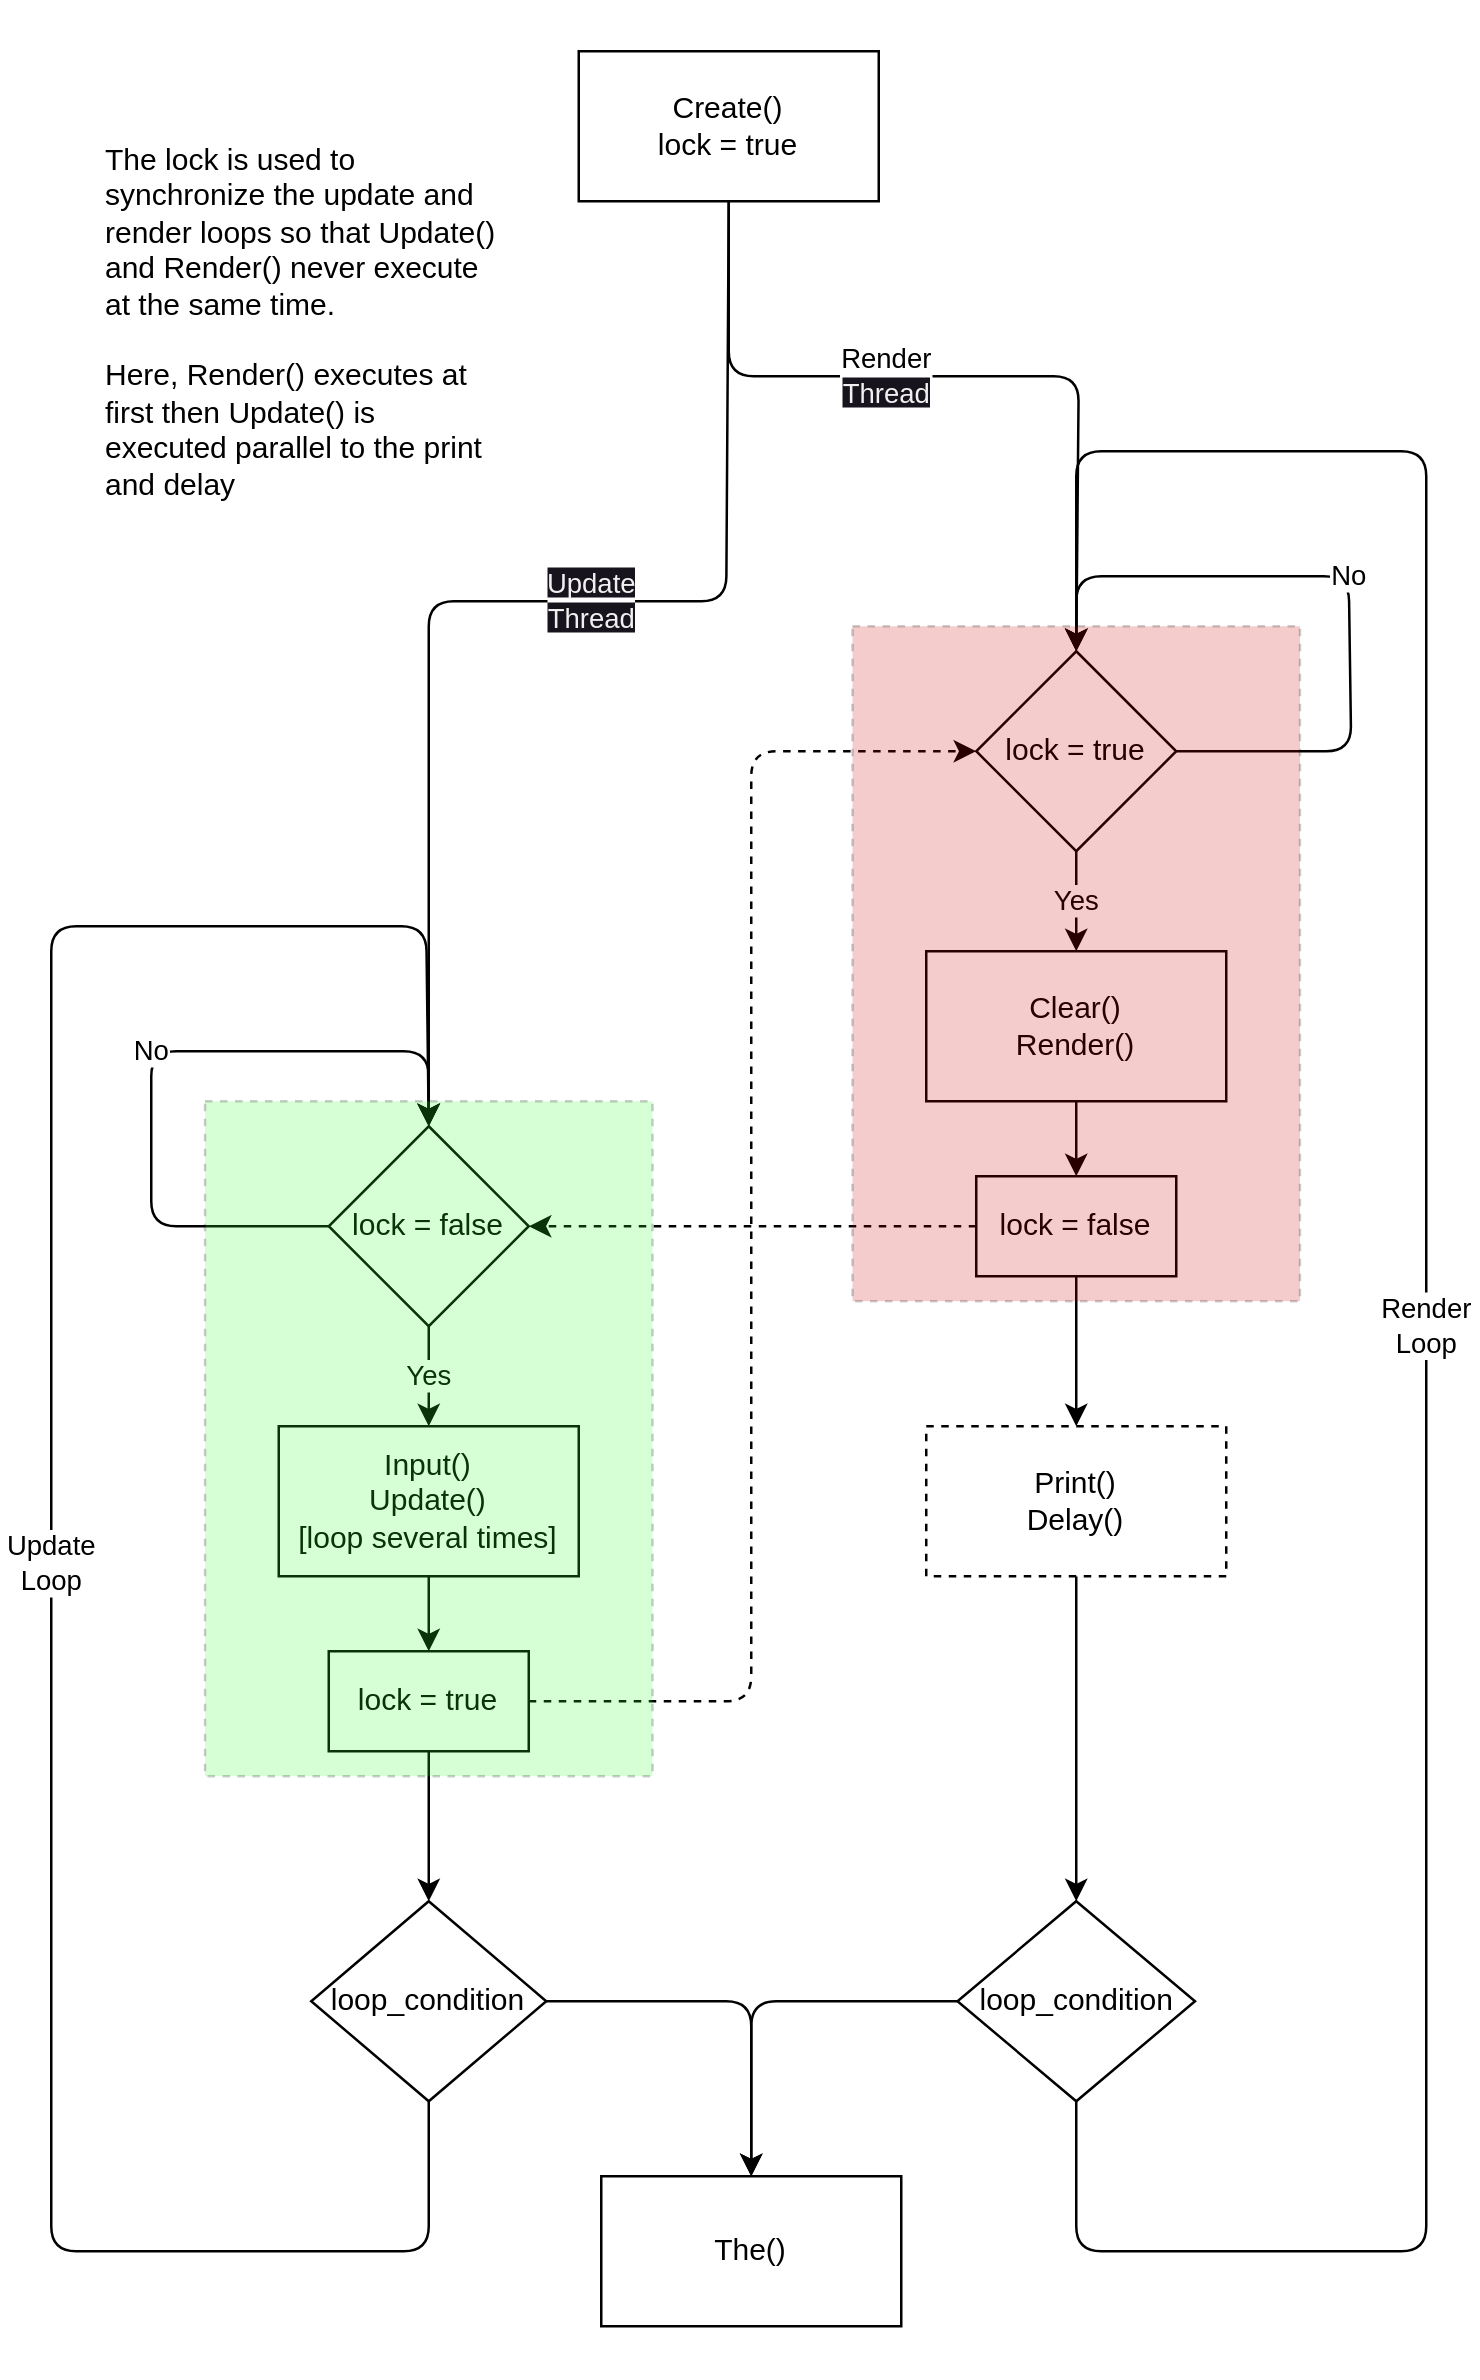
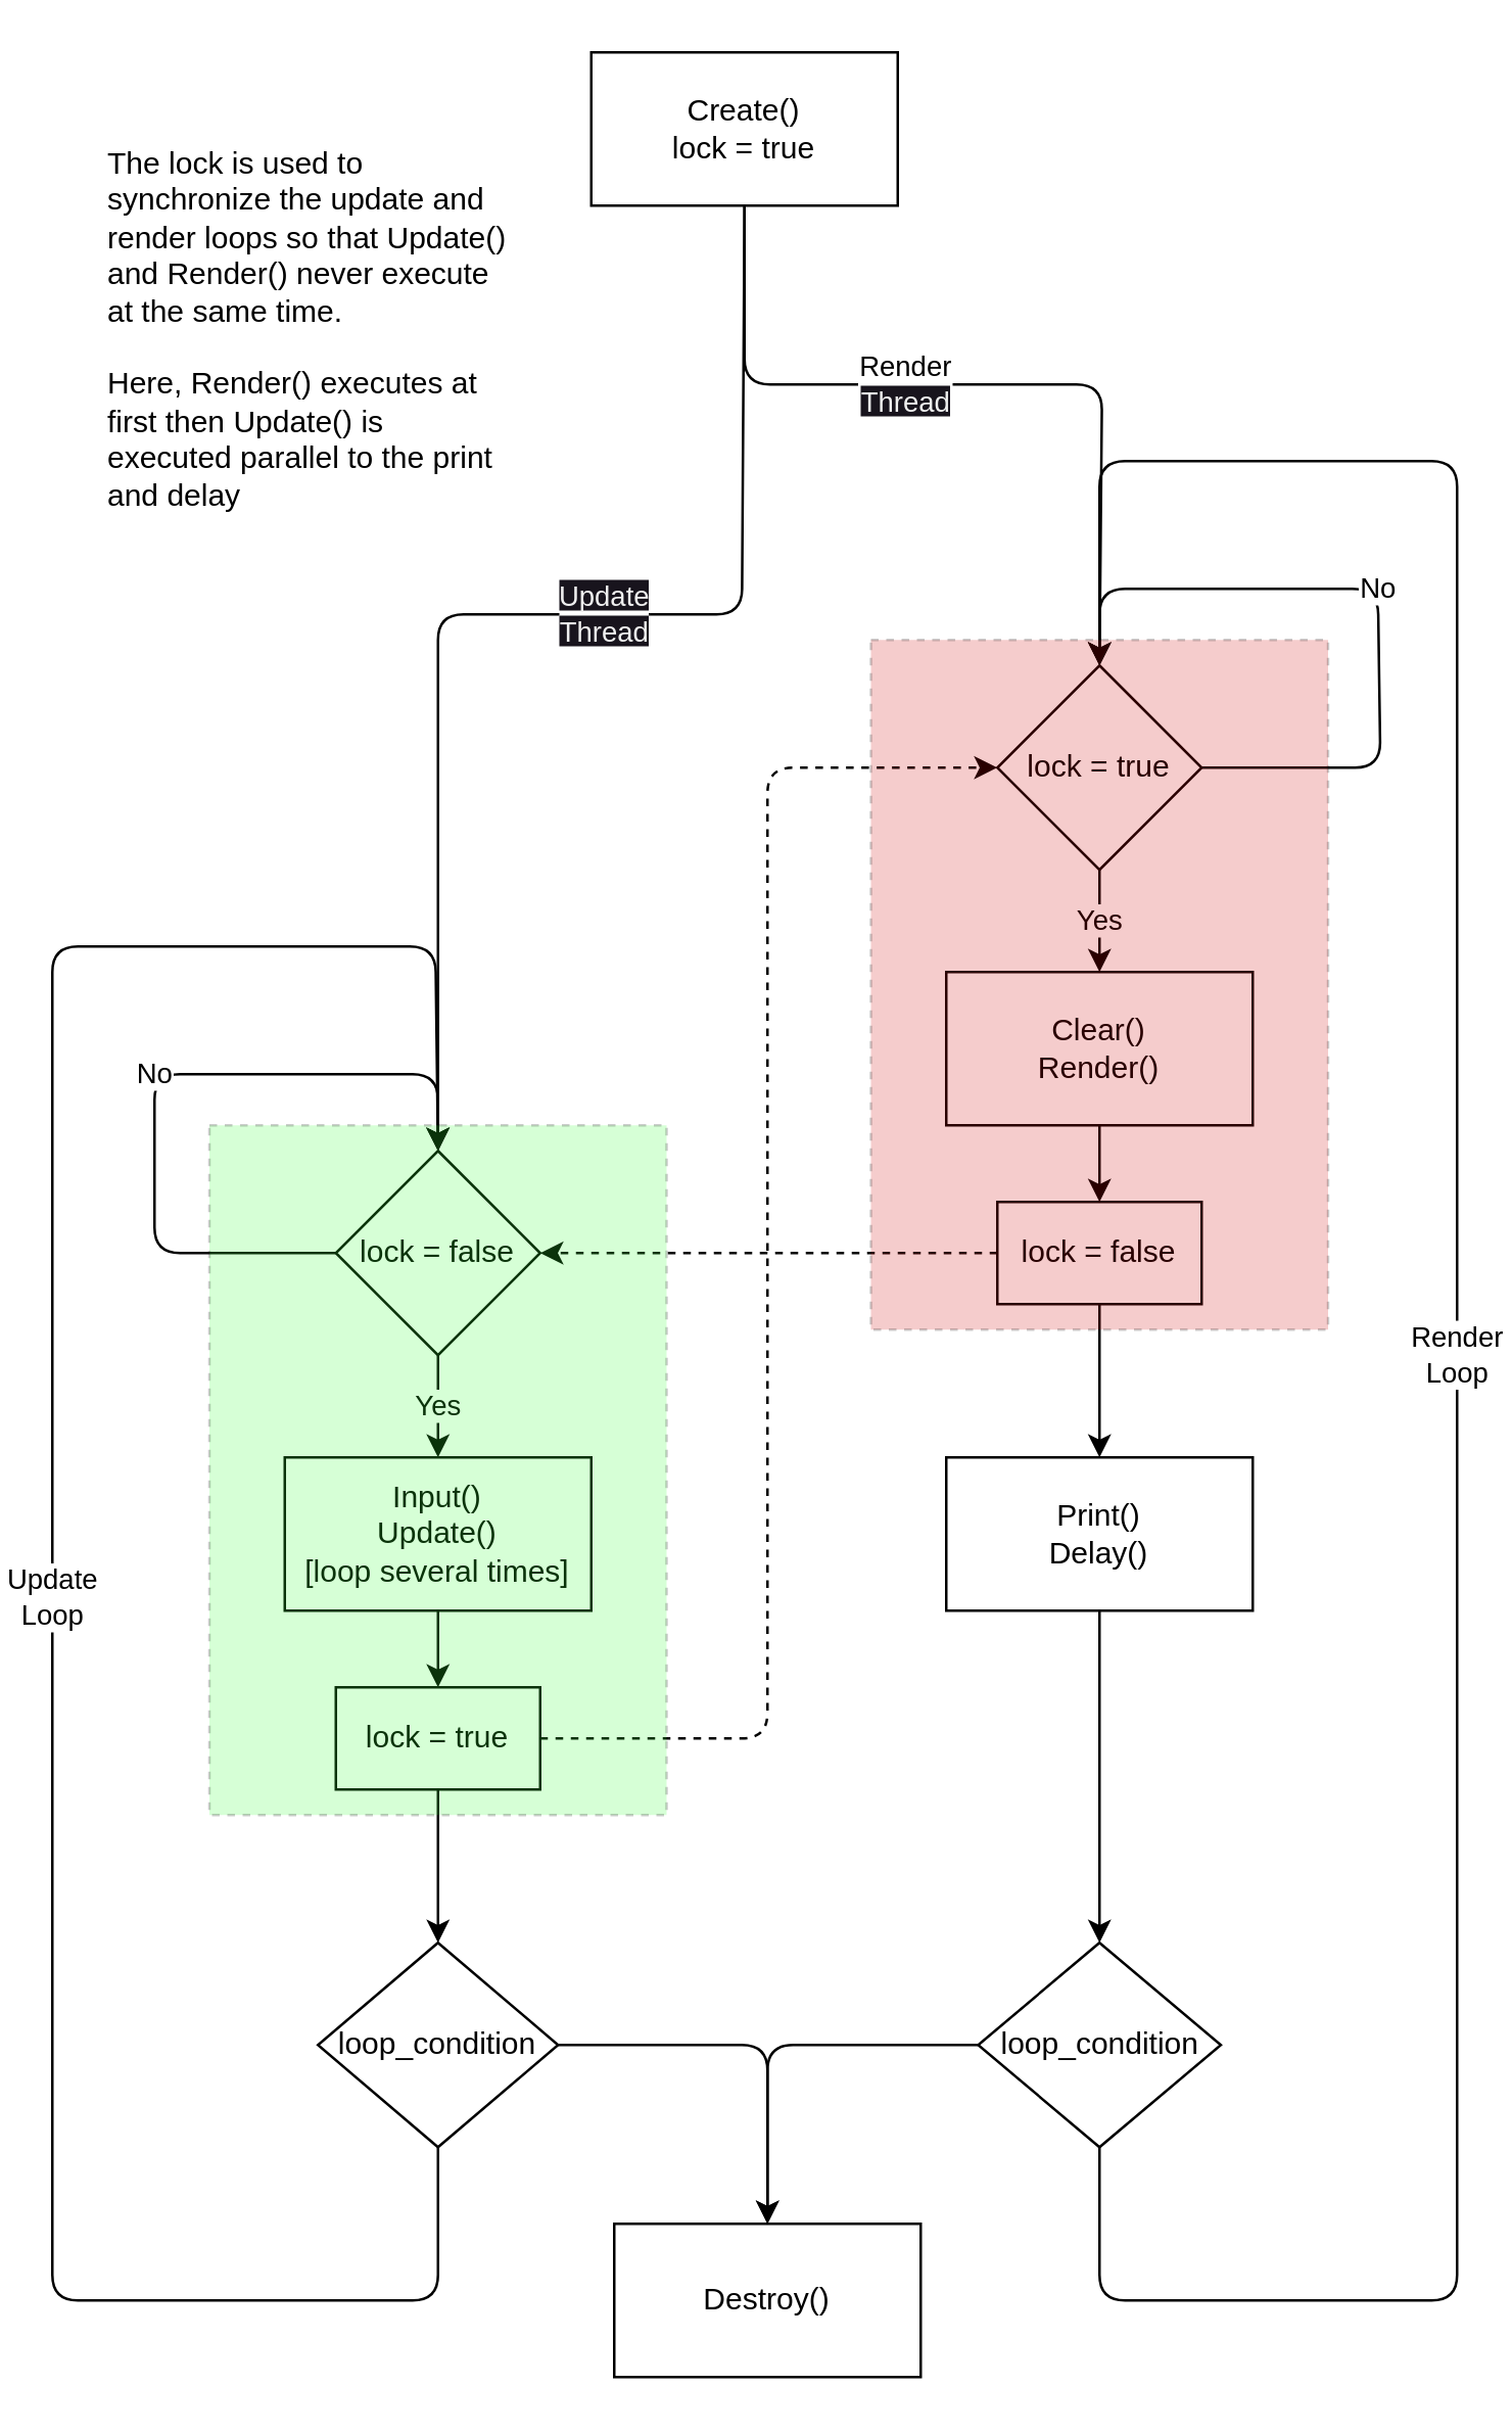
  <mxCell id="0" />
  <mxCell id="1" parent="0" />
  <mxCell id="2" style="edgeStyle=none;html=1;exitX=0.5;exitY=1;exitDx=0;exitDy=0;entryX=0.5;entryY=0;entryDx=0;entryDy=0;" edge="1" parent="1" source="3" target="15"><mxGeometry relative="1" as="geometry" /></mxCell>
  <mxCell id="3" value="Clear()&lt;br&gt;Render()" style="whiteSpace=wrap;html=1;" vertex="1" parent="1"><mxGeometry x="370" y="380" width="120" height="60" as="geometry" /></mxCell>
  <mxCell id="4" value="Input()&lt;br&gt;Update()&lt;br&gt;[loop several times]" style="whiteSpace=wrap;html=1;" vertex="1" parent="1"><mxGeometry x="111" y="570" width="120" height="60" as="geometry" /></mxCell>
  <mxCell id="5" style="edgeStyle=none;html=1;exitX=0.5;exitY=1;exitDx=0;exitDy=0;entryX=0.5;entryY=0;entryDx=0;entryDy=0;" edge="1" parent="1" source="6" target="25"><mxGeometry relative="1" as="geometry" /></mxCell>
- <mxCell id="6" value="Print()&lt;br&gt;Delay()" style="whiteSpace=wrap;html=1;dashed=1;" vertex="1" parent="1"><mxGeometry x="370" y="570" width="120" height="60" as="geometry" /></mxCell>
+ <mxCell id="6" value="Print()&lt;br&gt;Delay()" style="whiteSpace=wrap;html=1;" vertex="1" parent="1"><mxGeometry x="370" y="570" width="120" height="60" as="geometry" /></mxCell>
  <mxCell id="7" value="Yes" style="edgeStyle=none;html=1;exitX=0.5;exitY=1;exitDx=0;exitDy=0;entryX=0.5;entryY=0;entryDx=0;entryDy=0;" edge="1" parent="1" source="8" target="4"><mxGeometry relative="1" as="geometry" /></mxCell>
  <mxCell id="8" value="lock = false" style="rhombus;whiteSpace=wrap;html=1;flipH=0;flipV=0;" vertex="1" parent="1"><mxGeometry x="131" y="450" width="80" height="80" as="geometry" /></mxCell>
  <mxCell id="9" value="No" style="edgeStyle=none;html=1;entryX=0.5;entryY=0;entryDx=0;entryDy=0;exitX=0;exitY=0.5;exitDx=0;exitDy=0;" edge="1" parent="1" source="8" target="8"><mxGeometry relative="1" as="geometry"><mxPoint x="230" y="510" as="sourcePoint" /><Array as="points"><mxPoint x="60" y="490" /><mxPoint x="60" y="420" /><mxPoint x="171" y="420" /></Array></mxGeometry></mxCell>
  <mxCell id="10" value="Yes" style="edgeStyle=none;html=1;exitX=0.5;exitY=1;exitDx=0;exitDy=0;entryX=0.5;entryY=0;entryDx=0;entryDy=0;" edge="1" parent="1" source="11" target="3"><mxGeometry relative="1" as="geometry"><mxPoint x="430" y="375" as="targetPoint" /></mxGeometry></mxCell>
  <mxCell id="11" value="lock = true" style="rhombus;whiteSpace=wrap;html=1;" vertex="1" parent="1"><mxGeometry x="390" y="260" width="80" height="80" as="geometry" /></mxCell>
  <mxCell id="12" value="No" style="edgeStyle=none;html=1;exitX=1;exitY=0.5;exitDx=0;exitDy=0;entryX=0.5;entryY=0;entryDx=0;entryDy=0;" edge="1" parent="1" source="11" target="11"><mxGeometry relative="1" as="geometry"><Array as="points"><mxPoint x="540" y="300" /><mxPoint x="539" y="230" /><mxPoint x="430" y="230" /></Array></mxGeometry></mxCell>
  <mxCell id="13" style="edgeStyle=none;html=1;exitX=0.5;exitY=1;exitDx=0;exitDy=0;entryX=0.5;entryY=0;entryDx=0;entryDy=0;" edge="1" parent="1" source="15" target="6"><mxGeometry relative="1" as="geometry" /></mxCell>
  <mxCell id="14" style="edgeStyle=none;html=1;exitX=0;exitY=0.5;exitDx=0;exitDy=0;entryX=1;entryY=0.5;entryDx=0;entryDy=0;dashed=1;" edge="1" parent="1" source="15" target="8"><mxGeometry relative="1" as="geometry"><Array as="points" /></mxGeometry></mxCell>
  <mxCell id="15" value="lock = false" style="whiteSpace=wrap;html=1;" vertex="1" parent="1"><mxGeometry x="390" y="470" width="80" height="40" as="geometry" /></mxCell>
  <mxCell id="16" style="edgeStyle=none;html=1;exitX=0.5;exitY=1;exitDx=0;exitDy=0;entryX=0.5;entryY=0;entryDx=0;entryDy=0;" edge="1" parent="1" target="20" source="4"><mxGeometry relative="1" as="geometry"><mxPoint x="180" y="650" as="sourcePoint" /></mxGeometry></mxCell>
  <mxCell id="17" style="edgeStyle=none;html=1;exitX=1;exitY=0.5;exitDx=0;exitDy=0;entryX=0;entryY=0.5;entryDx=0;entryDy=0;dashed=1;" edge="1" parent="1" source="20" target="11"><mxGeometry relative="1" as="geometry"><Array as="points"><mxPoint x="300" y="680" /><mxPoint x="300" y="300" /></Array></mxGeometry></mxCell>
  <mxCell id="18" value="Update&lt;br&gt;Loop" style="edgeStyle=none;html=1;exitX=0.5;exitY=1;exitDx=0;exitDy=0;entryX=0.5;entryY=0;entryDx=0;entryDy=0;" edge="1" parent="1" source="23" target="8"><mxGeometry relative="1" as="geometry"><Array as="points"><mxPoint x="171" y="900" /><mxPoint x="20" y="900" /><mxPoint x="20" y="370" /><mxPoint x="170" y="370" /></Array></mxGeometry></mxCell>
  <mxCell id="19" style="edgeStyle=none;html=1;exitX=0.5;exitY=1;exitDx=0;exitDy=0;entryX=0.5;entryY=0;entryDx=0;entryDy=0;" edge="1" parent="1" source="20" target="23"><mxGeometry relative="1" as="geometry" /></mxCell>
  <mxCell id="20" value="lock = true" style="whiteSpace=wrap;html=1;" vertex="1" parent="1"><mxGeometry x="131" y="660" width="80" height="40" as="geometry" /></mxCell>
  <mxCell id="21" value="Render&lt;br&gt;Loop" style="edgeStyle=none;html=1;entryX=0.5;entryY=0;entryDx=0;entryDy=0;exitX=0.5;exitY=1;exitDx=0;exitDy=0;" edge="1" parent="1" source="25" target="11"><mxGeometry relative="1" as="geometry"><mxPoint x="430" y="680" as="sourcePoint" /><mxPoint x="420" y="250" as="targetPoint" /><Array as="points"><mxPoint x="430" y="900" /><mxPoint x="570" y="900" /><mxPoint x="570" y="180" /><mxPoint x="430" y="180" /></Array></mxGeometry></mxCell>
  <mxCell id="22" style="edgeStyle=none;html=1;exitX=1;exitY=0.5;exitDx=0;exitDy=0;entryX=0.5;entryY=0;entryDx=0;entryDy=0;" edge="1" parent="1" source="23" target="29"><mxGeometry relative="1" as="geometry"><Array as="points"><mxPoint x="300" y="800" /></Array></mxGeometry></mxCell>
  <mxCell id="23" value="loop_condition" style="rhombus;whiteSpace=wrap;html=1;" vertex="1" parent="1"><mxGeometry x="124" y="760" width="94" height="80" as="geometry" /></mxCell>
  <mxCell id="24" style="edgeStyle=none;html=1;exitX=0;exitY=0.5;exitDx=0;exitDy=0;entryX=0.5;entryY=0;entryDx=0;entryDy=0;" edge="1" parent="1" source="25" target="29"><mxGeometry relative="1" as="geometry"><Array as="points"><mxPoint x="300" y="800" /></Array></mxGeometry></mxCell>
  <mxCell id="25" value="loop_condition" style="rhombus;whiteSpace=wrap;html=1;" vertex="1" parent="1"><mxGeometry x="382.5" y="760" width="95" height="80" as="geometry" /></mxCell>
  <mxCell id="26" value="&lt;span style=&quot;color: rgb(240, 240, 240); font-family: Helvetica; font-size: 11px; font-style: normal; font-variant-ligatures: normal; font-variant-caps: normal; font-weight: 400; letter-spacing: normal; orphans: 2; text-align: center; text-indent: 0px; text-transform: none; widows: 2; word-spacing: 0px; -webkit-text-stroke-width: 0px; background-color: rgb(24, 20, 29); text-decoration-thickness: initial; text-decoration-style: initial; text-decoration-color: initial; float: none; display: inline !important;&quot;&gt;Update&lt;/span&gt;&lt;br style=&quot;border-color: rgb(0, 0, 0); color: rgb(240, 240, 240); font-family: Helvetica; font-size: 11px; font-style: normal; font-variant-ligatures: normal; font-variant-caps: normal; font-weight: 400; letter-spacing: normal; orphans: 2; text-align: center; text-indent: 0px; text-transform: none; widows: 2; word-spacing: 0px; -webkit-text-stroke-width: 0px; text-decoration-thickness: initial; text-decoration-style: initial; text-decoration-color: initial;&quot;&gt;&lt;span style=&quot;color: rgb(240, 240, 240); font-family: Helvetica; font-size: 11px; font-style: normal; font-variant-ligatures: normal; font-variant-caps: normal; font-weight: 400; letter-spacing: normal; orphans: 2; text-align: center; text-indent: 0px; text-transform: none; widows: 2; word-spacing: 0px; -webkit-text-stroke-width: 0px; background-color: rgb(24, 20, 29); text-decoration-thickness: initial; text-decoration-style: initial; text-decoration-color: initial; float: none; display: inline !important;&quot;&gt;Thread&lt;/span&gt;" style="edgeStyle=none;html=1;exitX=0.5;exitY=1;exitDx=0;exitDy=0;entryX=0.5;entryY=0;entryDx=0;entryDy=0;" edge="1" parent="1" source="28" target="8"><mxGeometry x="-0.123" relative="1" as="geometry"><Array as="points"><mxPoint x="290" y="240" /><mxPoint x="171" y="240" /></Array><mxPoint as="offset" /></mxGeometry></mxCell>
  <mxCell id="27" value="Render&lt;br style=&quot;border-color: rgb(0, 0, 0); color: rgb(240, 240, 240); font-family: Helvetica; font-size: 11px; font-style: normal; font-variant-ligatures: normal; font-variant-caps: normal; font-weight: 400; letter-spacing: normal; orphans: 2; text-align: center; text-indent: 0px; text-transform: none; widows: 2; word-spacing: 0px; -webkit-text-stroke-width: 0px; text-decoration-thickness: initial; text-decoration-style: initial; text-decoration-color: initial;&quot;&gt;&lt;span style=&quot;color: rgb(240, 240, 240); font-family: Helvetica; font-size: 11px; font-style: normal; font-variant-ligatures: normal; font-variant-caps: normal; font-weight: 400; letter-spacing: normal; orphans: 2; text-align: center; text-indent: 0px; text-transform: none; widows: 2; word-spacing: 0px; -webkit-text-stroke-width: 0px; background-color: rgb(24, 20, 29); text-decoration-thickness: initial; text-decoration-style: initial; text-decoration-color: initial; float: none; display: inline !important;&quot;&gt;Thread&lt;/span&gt;" style="edgeStyle=none;html=1;exitX=0.5;exitY=1;exitDx=0;exitDy=0;entryX=0.5;entryY=0;entryDx=0;entryDy=0;" edge="1" parent="1" source="28" target="11"><mxGeometry x="-0.168" relative="1" as="geometry"><mxPoint x="292" y="90" as="sourcePoint" /><mxPoint x="431" y="260" as="targetPoint" /><Array as="points"><mxPoint x="291" y="150" /><mxPoint x="431" y="150" /></Array><mxPoint as="offset" /></mxGeometry></mxCell>
  <mxCell id="28" value="Create()&lt;br&gt;lock = true" style="whiteSpace=wrap;html=1;" vertex="1" parent="1"><mxGeometry x="231" y="20" width="120" height="60" as="geometry" /></mxCell>
- <mxCell id="29" value="The()" style="whiteSpace=wrap;html=1;" vertex="1" parent="1"><mxGeometry x="240" y="870" width="120" height="60" as="geometry" /></mxCell>
+ <mxCell id="29" value="Destroy()" style="whiteSpace=wrap;html=1;" vertex="1" parent="1"><mxGeometry x="240" y="870" width="120" height="60" as="geometry" /></mxCell>
  <mxCell id="30" value="" style="rounded=0;whiteSpace=wrap;html=1;dashed=1;fillColor=#33FF33;opacity=20;" vertex="1" parent="1"><mxGeometry x="81.5" y="440" width="179" height="270" as="geometry" /></mxCell>
  <mxCell id="31" value="" style="rounded=0;whiteSpace=wrap;html=1;dashed=1;fillColor=#CC0000;opacity=20;" vertex="1" parent="1"><mxGeometry x="340.5" y="250" width="179" height="270" as="geometry" /></mxCell>
  <mxCell id="32" value="The lock is used to synchronize the update and render loops so that Update()&lt;br&gt;and Render() never execute at the same time.&lt;br&gt;&lt;br&gt;Here, Render() executes at first then Update() is executed parallel to the print and delay" style="text;strokeColor=none;align=left;fillColor=none;html=1;verticalAlign=top;whiteSpace=wrap;rounded=0;dashed=1;opacity=20;" vertex="1" parent="1"><mxGeometry x="40" y="50" width="160" height="180" as="geometry" /></mxCell>
